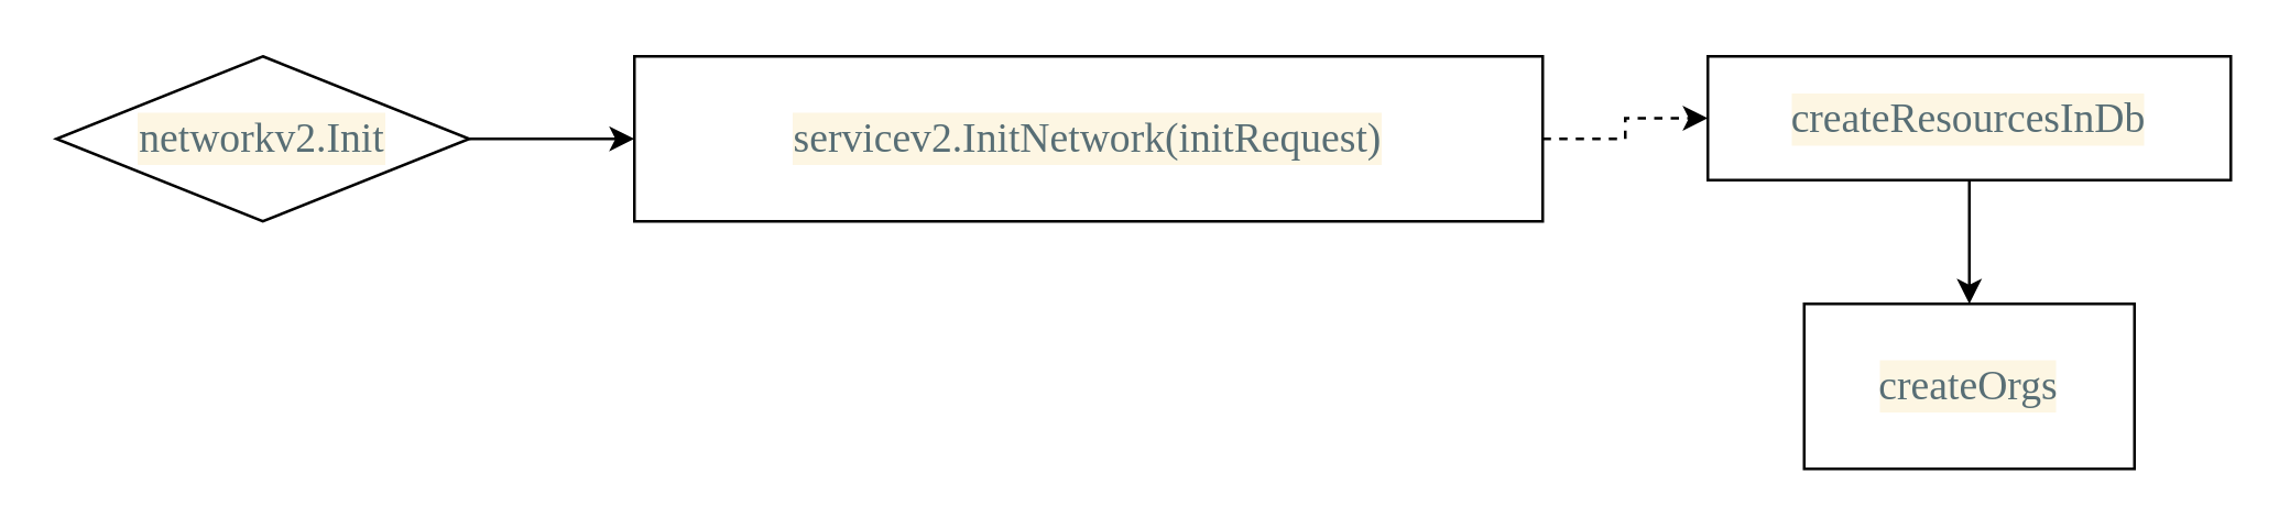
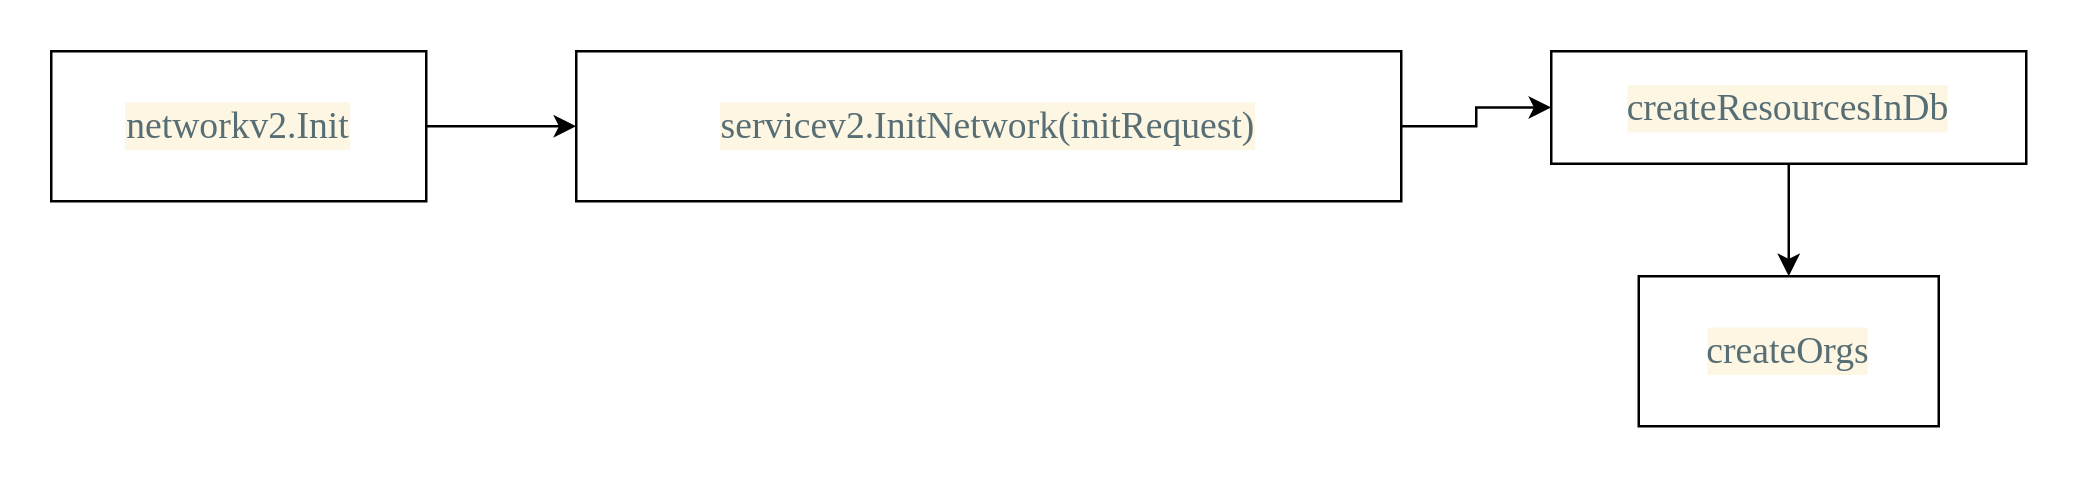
  <mxCell id="0" />
  <mxCell id="1" parent="0" />
  <mxCell id="2" style="edgeStyle=orthogonalEdgeStyle;rounded=0;orthogonalLoop=1;jettySize=auto;html=1;exitX=1;exitY=0.5;exitDx=0;exitDy=0;entryX=0;entryY=0.5;entryDx=0;entryDy=0;" edge="1" parent="1" source="3" target="5"><mxGeometry relative="1" as="geometry" /></mxCell>
- <mxCell id="3" value="&lt;pre style=&quot;background-color: rgb(253 , 246 , 227) ; color: rgb(88 , 110 , 117) ; font-family: &amp;#34;menlo&amp;#34; ; font-size: 11.3pt&quot;&gt;networkv2.Init&lt;/pre&gt;" style="rhombus;whiteSpace=wrap;html=1;" vertex="1" parent="1"><mxGeometry x="20" y="20" width="150" height="60" as="geometry" /></mxCell>
- <mxCell id="4" value="" style="edgeStyle=orthogonalEdgeStyle;rounded=0;orthogonalLoop=1;jettySize=auto;html=1;dashed=1;" edge="1" parent="1" source="5" target="7"><mxGeometry relative="1" as="geometry" /></mxCell>
+ <mxCell id="3" value="&lt;pre style=&quot;background-color: rgb(253 , 246 , 227) ; color: rgb(88 , 110 , 117) ; font-family: &amp;#34;menlo&amp;#34; ; font-size: 11.3pt&quot;&gt;networkv2.Init&lt;/pre&gt;" style="rounded=0;whiteSpace=wrap;html=1;" vertex="1" parent="1"><mxGeometry x="20" y="20" width="150" height="60" as="geometry" /></mxCell>
+ <mxCell id="4" value="" style="edgeStyle=orthogonalEdgeStyle;rounded=0;orthogonalLoop=1;jettySize=auto;html=1;" edge="1" parent="1" source="5" target="7"><mxGeometry relative="1" as="geometry" /></mxCell>
  <mxCell id="5" value="&lt;pre style=&quot;background-color: rgb(253 , 246 , 227) ; color: rgb(88 , 110 , 117) ; font-family: &amp;#34;menlo&amp;#34; ; font-size: 11.3pt&quot;&gt;servicev2.InitNetwork(initRequest)&lt;/pre&gt;" style="rounded=0;whiteSpace=wrap;html=1;" vertex="1" parent="1"><mxGeometry x="230" y="20" width="330" height="60" as="geometry" /></mxCell>
  <mxCell id="6" value="" style="edgeStyle=orthogonalEdgeStyle;rounded=0;orthogonalLoop=1;jettySize=auto;html=1;" edge="1" parent="1" source="7" target="8"><mxGeometry relative="1" as="geometry" /></mxCell>
  <mxCell id="7" value="&lt;pre style=&quot;background-color: rgb(253 , 246 , 227) ; color: rgb(88 , 110 , 117) ; font-family: &amp;#34;menlo&amp;#34; ; font-size: 11.3pt&quot;&gt;createResourcesInDb&lt;/pre&gt;" style="rounded=0;whiteSpace=wrap;html=1;" vertex="1" parent="1"><mxGeometry x="620" y="20" width="190" height="45" as="geometry" /></mxCell>
  <mxCell id="8" value="&lt;pre style=&quot;background-color: rgb(253 , 246 , 227) ; color: rgb(88 , 110 , 117) ; font-family: &amp;#34;menlo&amp;#34; ; font-size: 11.3pt&quot;&gt;createOrgs&lt;/pre&gt;" style="rounded=0;whiteSpace=wrap;html=1;" vertex="1" parent="1"><mxGeometry x="655" y="110" width="120" height="60" as="geometry" /></mxCell>
